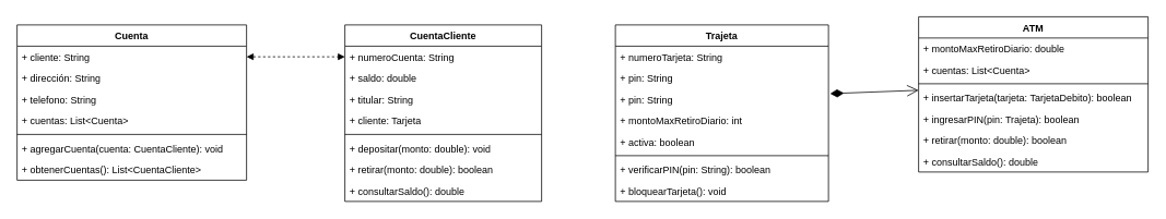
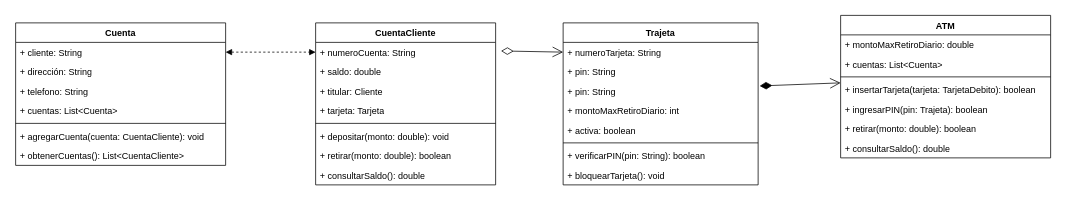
  <mxCell id="0" />
  <mxCell id="1" parent="0" />
  <mxCell id="2" value="Cuenta" style="swimlane;fontStyle=1;align=center;verticalAlign=top;childLayout=stackLayout;horizontal=1;startSize=26;horizontalStack=0;resizeParent=1;resizeParentMax=0;resizeLast=0;collapsible=1;marginBottom=0;whiteSpace=wrap;html=1;" parent="1" vertex="1"><mxGeometry x="20" y="30" width="280" height="190" as="geometry" /></mxCell>
  <mxCell id="3" value="+ cliente: String" style="text;strokeColor=none;fillColor=none;align=left;verticalAlign=top;spacingLeft=4;spacingRight=4;overflow=hidden;rotatable=0;points=[[0,0.5],[1,0.5]];portConstraint=eastwest;whiteSpace=wrap;html=1;" parent="2" vertex="1"><mxGeometry y="26" width="280" height="26" as="geometry" /></mxCell>
  <mxCell id="4" value="+ dirección: String" style="text;strokeColor=none;fillColor=none;align=left;verticalAlign=top;spacingLeft=4;spacingRight=4;overflow=hidden;rotatable=0;points=[[0,0.5],[1,0.5]];portConstraint=eastwest;whiteSpace=wrap;html=1;" parent="2" vertex="1"><mxGeometry y="52" width="280" height="26" as="geometry" /></mxCell>
  <mxCell id="5" value="+ telefono: String" style="text;strokeColor=none;fillColor=none;align=left;verticalAlign=top;spacingLeft=4;spacingRight=4;overflow=hidden;rotatable=0;points=[[0,0.5],[1,0.5]];portConstraint=eastwest;whiteSpace=wrap;html=1;" parent="2" vertex="1"><mxGeometry y="78" width="280" height="26" as="geometry" /></mxCell>
  <mxCell id="6" value="+ cuentas: List&amp;lt;Cuenta&amp;gt;" style="text;strokeColor=none;fillColor=none;align=left;verticalAlign=top;spacingLeft=4;spacingRight=4;overflow=hidden;rotatable=0;points=[[0,0.5],[1,0.5]];portConstraint=eastwest;whiteSpace=wrap;html=1;" parent="2" vertex="1"><mxGeometry y="104" width="280" height="26" as="geometry" /></mxCell>
  <mxCell id="7" value="" style="line;strokeWidth=1;fillColor=none;align=left;verticalAlign=middle;spacingTop=-1;spacingLeft=3;spacingRight=3;rotatable=0;labelPosition=right;points=[];portConstraint=eastwest;strokeColor=inherit;" parent="2" vertex="1"><mxGeometry y="130" width="280" height="8" as="geometry" /></mxCell>
  <mxCell id="8" value="+ agregarCuenta(cuenta: CuentaCliente): void" style="text;strokeColor=none;fillColor=none;align=left;verticalAlign=top;spacingLeft=4;spacingRight=4;overflow=hidden;rotatable=0;points=[[0,0.5],[1,0.5]];portConstraint=eastwest;whiteSpace=wrap;html=1;" parent="2" vertex="1"><mxGeometry y="138" width="280" height="26" as="geometry" /></mxCell>
  <mxCell id="9" value="&lt;span class=&quot;hljs-operator&quot;&gt;+&lt;/span&gt; obtenerCuentas(): List&lt;span class=&quot;hljs-operator&quot;&gt;&amp;lt;&lt;/span&gt;CuentaCliente&lt;span class=&quot;hljs-operator&quot;&gt;&amp;gt;&lt;/span&gt;" style="text;strokeColor=none;fillColor=none;align=left;verticalAlign=top;spacingLeft=4;spacingRight=4;overflow=hidden;rotatable=0;points=[[0,0.5],[1,0.5]];portConstraint=eastwest;whiteSpace=wrap;html=1;" parent="2" vertex="1"><mxGeometry y="164" width="280" height="26" as="geometry" /></mxCell>
  <mxCell id="10" value="CuentaCliente" style="swimlane;fontStyle=1;align=center;verticalAlign=top;childLayout=stackLayout;horizontal=1;startSize=26;horizontalStack=0;resizeParent=1;resizeParentMax=0;resizeLast=0;collapsible=1;marginBottom=0;whiteSpace=wrap;html=1;" parent="1" vertex="1"><mxGeometry x="420" y="30" width="240" height="216" as="geometry" /></mxCell>
  <mxCell id="11" value="+ numeroCuenta: String" style="text;strokeColor=none;fillColor=none;align=left;verticalAlign=top;spacingLeft=4;spacingRight=4;overflow=hidden;rotatable=0;points=[[0,0.5],[1,0.5]];portConstraint=eastwest;whiteSpace=wrap;html=1;" parent="10" vertex="1"><mxGeometry y="26" width="240" height="26" as="geometry" /></mxCell>
  <mxCell id="12" value="+ saldo: double" style="text;strokeColor=none;fillColor=none;align=left;verticalAlign=top;spacingLeft=4;spacingRight=4;overflow=hidden;rotatable=0;points=[[0,0.5],[1,0.5]];portConstraint=eastwest;whiteSpace=wrap;html=1;" parent="10" vertex="1"><mxGeometry y="52" width="240" height="26" as="geometry" /></mxCell>
- <mxCell id="13" value="+ titular: String" style="text;strokeColor=none;fillColor=none;align=left;verticalAlign=top;spacingLeft=4;spacingRight=4;overflow=hidden;rotatable=0;points=[[0,0.5],[1,0.5]];portConstraint=eastwest;whiteSpace=wrap;html=1;" parent="10" vertex="1"><mxGeometry y="78" width="240" height="26" as="geometry" /></mxCell>
- <mxCell id="14" value="+ cliente: Tarjeta" style="text;strokeColor=none;fillColor=none;align=left;verticalAlign=top;spacingLeft=4;spacingRight=4;overflow=hidden;rotatable=0;points=[[0,0.5],[1,0.5]];portConstraint=eastwest;whiteSpace=wrap;html=1;" parent="10" vertex="1"><mxGeometry y="104" width="240" height="26" as="geometry" /></mxCell>
+ <mxCell id="13" value="+ titular: Cliente" style="text;strokeColor=none;fillColor=none;align=left;verticalAlign=top;spacingLeft=4;spacingRight=4;overflow=hidden;rotatable=0;points=[[0,0.5],[1,0.5]];portConstraint=eastwest;whiteSpace=wrap;html=1;" parent="10" vertex="1"><mxGeometry y="78" width="240" height="26" as="geometry" /></mxCell>
+ <mxCell id="14" value="+ tarjeta: Tarjeta" style="text;strokeColor=none;fillColor=none;align=left;verticalAlign=top;spacingLeft=4;spacingRight=4;overflow=hidden;rotatable=0;points=[[0,0.5],[1,0.5]];portConstraint=eastwest;whiteSpace=wrap;html=1;" parent="10" vertex="1"><mxGeometry y="104" width="240" height="26" as="geometry" /></mxCell>
  <mxCell id="15" value="" style="line;strokeWidth=1;fillColor=none;align=left;verticalAlign=middle;spacingTop=-1;spacingLeft=3;spacingRight=3;rotatable=0;labelPosition=right;points=[];portConstraint=eastwest;strokeColor=inherit;" parent="10" vertex="1"><mxGeometry y="130" width="240" height="8" as="geometry" /></mxCell>
  <mxCell id="16" value="&lt;span class=&quot;hljs-operator&quot;&gt;+&lt;/span&gt; depositar(monto: &lt;span class=&quot;hljs-keyword&quot;&gt;double&lt;/span&gt;): void" style="text;strokeColor=none;fillColor=none;align=left;verticalAlign=top;spacingLeft=4;spacingRight=4;overflow=hidden;rotatable=0;points=[[0,0.5],[1,0.5]];portConstraint=eastwest;whiteSpace=wrap;html=1;" parent="10" vertex="1"><mxGeometry y="138" width="240" height="26" as="geometry" /></mxCell>
  <mxCell id="17" value="&lt;span class=&quot;hljs-operator&quot;&gt;+&lt;/span&gt; retirar(monto: &lt;span class=&quot;hljs-keyword&quot;&gt;double&lt;/span&gt;): &lt;span class=&quot;hljs-type&quot;&gt;boolean&lt;/span&gt;" style="text;strokeColor=none;fillColor=none;align=left;verticalAlign=top;spacingLeft=4;spacingRight=4;overflow=hidden;rotatable=0;points=[[0,0.5],[1,0.5]];portConstraint=eastwest;whiteSpace=wrap;html=1;" parent="10" vertex="1"><mxGeometry y="164" width="240" height="26" as="geometry" /></mxCell>
  <mxCell id="18" value="&lt;span class=&quot;hljs-operator&quot;&gt;+&lt;/span&gt; consultarSaldo(): &lt;span class=&quot;hljs-keyword&quot;&gt;double&lt;/span&gt;" style="text;strokeColor=none;fillColor=none;align=left;verticalAlign=top;spacingLeft=4;spacingRight=4;overflow=hidden;rotatable=0;points=[[0,0.5],[1,0.5]];portConstraint=eastwest;whiteSpace=wrap;html=1;" parent="10" vertex="1"><mxGeometry y="190" width="240" height="26" as="geometry" /></mxCell>
  <mxCell id="19" value="" style="endArrow=block;startArrow=block;endFill=1;startFill=1;html=1;rounded=0;entryX=0;entryY=0.5;entryDx=0;entryDy=0;exitX=1;exitY=0.5;exitDx=0;exitDy=0;dashed=1;" parent="1" source="3" target="11" edge="1"><mxGeometry width="160" relative="1" as="geometry"><mxPoint x="300" y="130" as="sourcePoint" /><mxPoint x="460" y="130" as="targetPoint" /></mxGeometry></mxCell>
  <mxCell id="20" value="Trajeta" style="swimlane;fontStyle=1;align=center;verticalAlign=top;childLayout=stackLayout;horizontal=1;startSize=26;horizontalStack=0;resizeParent=1;resizeParentMax=0;resizeLast=0;collapsible=1;marginBottom=0;whiteSpace=wrap;html=1;" parent="1" vertex="1"><mxGeometry x="750" y="30" width="260" height="216" as="geometry" /></mxCell>
  <mxCell id="21" value="+ numeroTarjeta: String" style="text;strokeColor=none;fillColor=none;align=left;verticalAlign=top;spacingLeft=4;spacingRight=4;overflow=hidden;rotatable=0;points=[[0,0.5],[1,0.5]];portConstraint=eastwest;whiteSpace=wrap;html=1;" parent="20" vertex="1"><mxGeometry y="26" width="260" height="26" as="geometry" /></mxCell>
  <mxCell id="22" value="+&amp;nbsp;pin: String" style="text;strokeColor=none;fillColor=none;align=left;verticalAlign=top;spacingLeft=4;spacingRight=4;overflow=hidden;rotatable=0;points=[[0,0.5],[1,0.5]];portConstraint=eastwest;whiteSpace=wrap;html=1;" parent="20" vertex="1"><mxGeometry y="52" width="260" height="26" as="geometry" /></mxCell>
  <mxCell id="23" value="+&amp;nbsp;pin: String" style="text;strokeColor=none;fillColor=none;align=left;verticalAlign=top;spacingLeft=4;spacingRight=4;overflow=hidden;rotatable=0;points=[[0,0.5],[1,0.5]];portConstraint=eastwest;whiteSpace=wrap;html=1;" parent="20" vertex="1"><mxGeometry y="78" width="260" height="26" as="geometry" /></mxCell>
  <mxCell id="24" value="+ montoMaxRetiroDiario: &lt;span class=&quot;hljs-type&quot;&gt;int&lt;/span&gt;" style="text;strokeColor=none;fillColor=none;align=left;verticalAlign=top;spacingLeft=4;spacingRight=4;overflow=hidden;rotatable=0;points=[[0,0.5],[1,0.5]];portConstraint=eastwest;whiteSpace=wrap;html=1;" parent="20" vertex="1"><mxGeometry y="104" width="260" height="26" as="geometry" /></mxCell>
  <mxCell id="25" value="+ activa: &lt;span class=&quot;hljs-type&quot;&gt;boolean&lt;/span&gt;" style="text;strokeColor=none;fillColor=none;align=left;verticalAlign=top;spacingLeft=4;spacingRight=4;overflow=hidden;rotatable=0;points=[[0,0.5],[1,0.5]];portConstraint=eastwest;whiteSpace=wrap;html=1;" parent="20" vertex="1"><mxGeometry y="130" width="260" height="26" as="geometry" /></mxCell>
  <mxCell id="26" value="" style="line;strokeWidth=1;fillColor=none;align=left;verticalAlign=middle;spacingTop=-1;spacingLeft=3;spacingRight=3;rotatable=0;labelPosition=right;points=[];portConstraint=eastwest;strokeColor=inherit;" parent="20" vertex="1"><mxGeometry y="156" width="260" height="8" as="geometry" /></mxCell>
  <mxCell id="27" value="&lt;span class=&quot;hljs-operator&quot;&gt;+&lt;/span&gt; verificarPIN(pin: String): &lt;span class=&quot;hljs-type&quot;&gt;boolean&lt;/span&gt;" style="text;strokeColor=none;fillColor=none;align=left;verticalAlign=top;spacingLeft=4;spacingRight=4;overflow=hidden;rotatable=0;points=[[0,0.5],[1,0.5]];portConstraint=eastwest;whiteSpace=wrap;html=1;" parent="20" vertex="1"><mxGeometry y="164" width="260" height="26" as="geometry" /></mxCell>
  <mxCell id="28" value="+&amp;nbsp;bloquearTarjeta(): void " style="text;strokeColor=none;fillColor=none;align=left;verticalAlign=top;spacingLeft=4;spacingRight=4;overflow=hidden;rotatable=0;points=[[0,0.5],[1,0.5]];portConstraint=eastwest;whiteSpace=wrap;html=1;" parent="20" vertex="1"><mxGeometry y="190" width="260" height="26" as="geometry" /></mxCell>
+ <mxCell id="29" value="" style="endArrow=open;html=1;endSize=12;startArrow=diamondThin;startSize=14;startFill=0;align=left;verticalAlign=bottom;rounded=0;exitX=1.03;exitY=0.44;exitDx=0;exitDy=0;exitPerimeter=0;entryX=0;entryY=0.5;entryDx=0;entryDy=0;" parent="1" source="11" target="21" edge="1"><mxGeometry x="-0.064" y="6" relative="1" as="geometry"><mxPoint x="470" y="280" as="sourcePoint" /><mxPoint x="630" y="280" as="targetPoint" /><mxPoint as="offset" /></mxGeometry></mxCell>
  <mxCell id="30" value="ATM" style="swimlane;fontStyle=1;align=center;verticalAlign=top;childLayout=stackLayout;horizontal=1;startSize=26;horizontalStack=0;resizeParent=1;resizeParentMax=0;resizeLast=0;collapsible=1;marginBottom=0;whiteSpace=wrap;html=1;" parent="1" vertex="1"><mxGeometry x="1120" y="20" width="280" height="190" as="geometry" /></mxCell>
  <mxCell id="31" value="+ montoMaxRetiroDiario: &lt;span class=&quot;hljs-keyword&quot;&gt;double&lt;/span&gt;" style="text;strokeColor=none;fillColor=none;align=left;verticalAlign=top;spacingLeft=4;spacingRight=4;overflow=hidden;rotatable=0;points=[[0,0.5],[1,0.5]];portConstraint=eastwest;whiteSpace=wrap;html=1;" parent="30" vertex="1"><mxGeometry y="26" width="280" height="26" as="geometry" /></mxCell>
  <mxCell id="32" value="+ cuentas: List&lt;span class=&quot;hljs-operator&quot;&gt;&amp;lt;&lt;/span&gt;Cuenta&lt;span class=&quot;hljs-operator&quot;&gt;&amp;gt;&lt;/span&gt;" style="text;strokeColor=none;fillColor=none;align=left;verticalAlign=top;spacingLeft=4;spacingRight=4;overflow=hidden;rotatable=0;points=[[0,0.5],[1,0.5]];portConstraint=eastwest;whiteSpace=wrap;html=1;" parent="30" vertex="1"><mxGeometry y="52" width="280" height="26" as="geometry" /></mxCell>
  <mxCell id="33" value="" style="line;strokeWidth=1;fillColor=none;align=left;verticalAlign=middle;spacingTop=-1;spacingLeft=3;spacingRight=3;rotatable=0;labelPosition=right;points=[];portConstraint=eastwest;strokeColor=inherit;" parent="30" vertex="1"><mxGeometry y="78" width="280" height="8" as="geometry" /></mxCell>
  <mxCell id="34" value="+ insertarTarjeta(tarjeta: TarjetaDebito): &lt;span class=&quot;hljs-type&quot;&gt;boolean&lt;/span&gt;" style="text;strokeColor=none;fillColor=none;align=left;verticalAlign=top;spacingLeft=4;spacingRight=4;overflow=hidden;rotatable=0;points=[[0,0.5],[1,0.5]];portConstraint=eastwest;whiteSpace=wrap;html=1;" parent="30" vertex="1"><mxGeometry y="86" width="280" height="26" as="geometry" /></mxCell>
  <mxCell id="35" value="&lt;span class=&quot;hljs-operator&quot;&gt;+&lt;/span&gt; ingresarPIN(pin: Trajeta): &lt;span class=&quot;hljs-type&quot;&gt;boolean&lt;/span&gt;" style="text;strokeColor=none;fillColor=none;align=left;verticalAlign=top;spacingLeft=4;spacingRight=4;overflow=hidden;rotatable=0;points=[[0,0.5],[1,0.5]];portConstraint=eastwest;whiteSpace=wrap;html=1;" parent="30" vertex="1"><mxGeometry y="112" width="280" height="26" as="geometry" /></mxCell>
  <mxCell id="36" value="&lt;span class=&quot;hljs-operator&quot;&gt;+&lt;/span&gt; retirar(monto: &lt;span class=&quot;hljs-keyword&quot;&gt;double&lt;/span&gt;): &lt;span class=&quot;hljs-type&quot;&gt;boolean&lt;/span&gt;" style="text;strokeColor=none;fillColor=none;align=left;verticalAlign=top;spacingLeft=4;spacingRight=4;overflow=hidden;rotatable=0;points=[[0,0.5],[1,0.5]];portConstraint=eastwest;whiteSpace=wrap;html=1;" parent="30" vertex="1"><mxGeometry y="138" width="280" height="26" as="geometry" /></mxCell>
  <mxCell id="37" value="&lt;span class=&quot;hljs-operator&quot;&gt;+&lt;/span&gt; consultarSaldo(): &lt;span class=&quot;hljs-keyword&quot;&gt;double&lt;/span&gt;" style="text;strokeColor=none;fillColor=none;align=left;verticalAlign=top;spacingLeft=4;spacingRight=4;overflow=hidden;rotatable=0;points=[[0,0.5],[1,0.5]];portConstraint=eastwest;whiteSpace=wrap;html=1;" parent="30" vertex="1"><mxGeometry y="164" width="280" height="26" as="geometry" /></mxCell>
  <mxCell id="38" value="" style="endArrow=open;html=1;endSize=12;startArrow=diamondThin;startSize=14;startFill=1;align=left;verticalAlign=bottom;rounded=0;exitX=1.008;exitY=0.234;exitDx=0;exitDy=0;exitPerimeter=0;" parent="1" source="23" edge="1"><mxGeometry x="-0.349" y="15" relative="1" as="geometry"><mxPoint x="360" y="460" as="sourcePoint" /><mxPoint x="1120" y="110" as="targetPoint" /><mxPoint as="offset" /></mxGeometry></mxCell>
